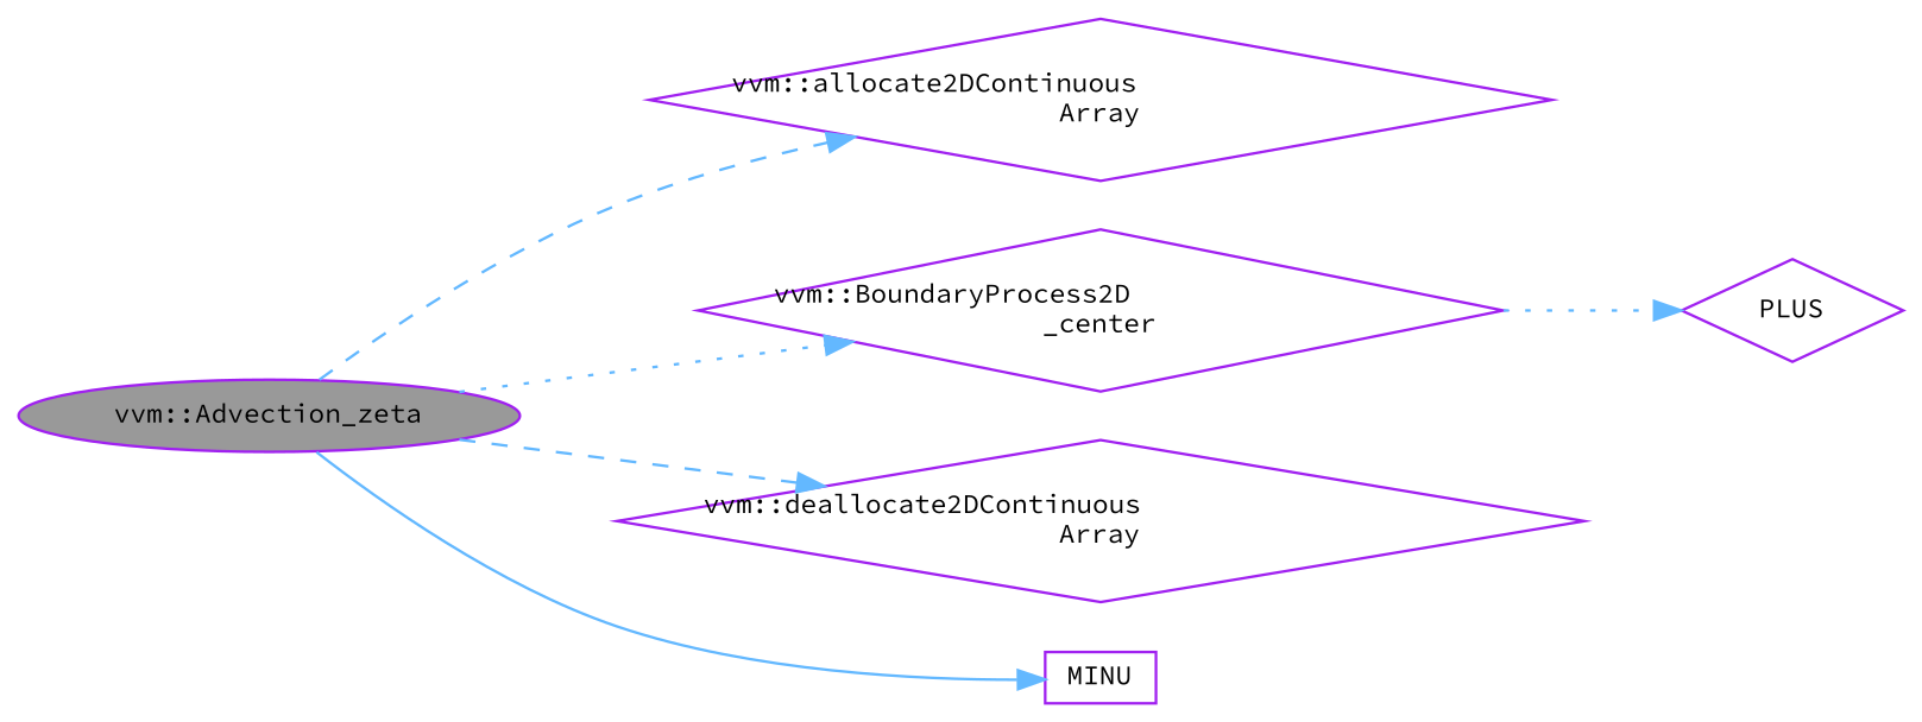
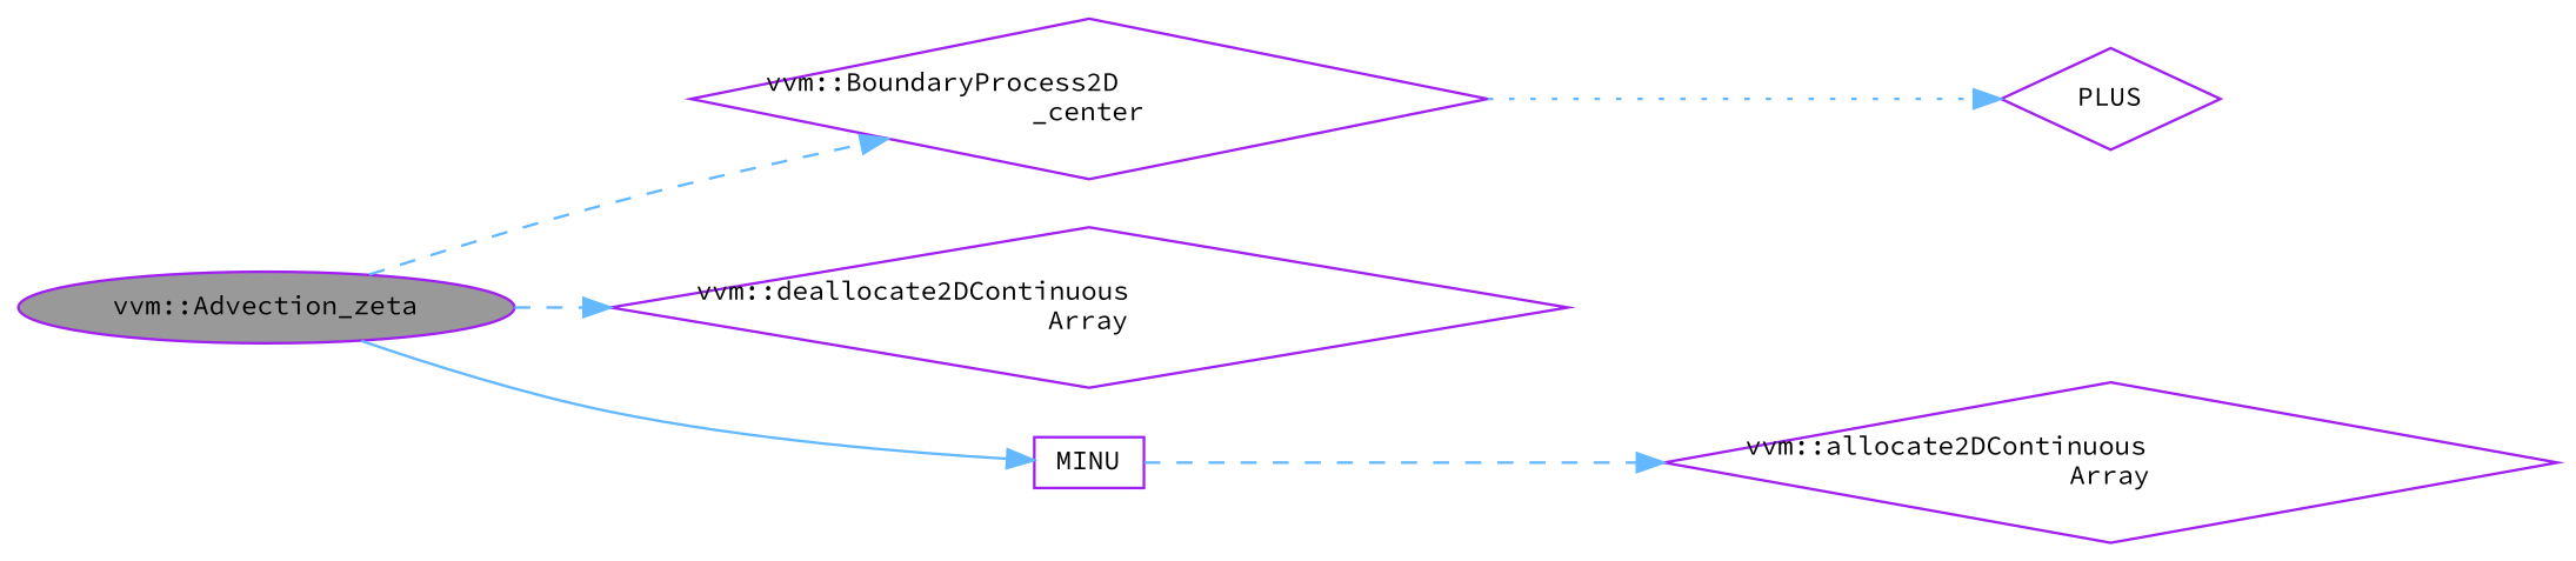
  digraph {
    fontname="Source Code Pro"
    rankdir=LR
    node [color=purple fillcolor=white fontname="Source Code Pro" fontsize=10 shape=diamond style=filled]
    edge [color=steelblue1 fontname="Source Code Pro" fontsize=10 labelfontname=Helvetica labelfontsize=10 style=dashed]
    n1 [fillcolor=grey60 fontcolor=black height=0.2 label="vvm::Advection_zeta" shape=ellipse width=0.4]
    n2 [height=0.2 label="vvm::allocate2DContinuous\lArray" width=0.4]
    n3 [height=0.2 label="vvm::BoundaryProcess2D\l_center" width=0.4]
    n4 [height=0.2 label="vvm::deallocate2DContinuous\lArray" width=0.4]
    n5 [height=0.2 label=MINU shape=box width=0.4]
    n6 [height=0.2 label=PLUS width=0.4]
-   n1 -> n2
-   n1 -> n3 [style=dotted]
+   n5 -> n2
+   n1 -> n3
    n1 -> n4
    n1 -> n5 [style=solid]
    n3 -> n6 [style=dotted]
  }
